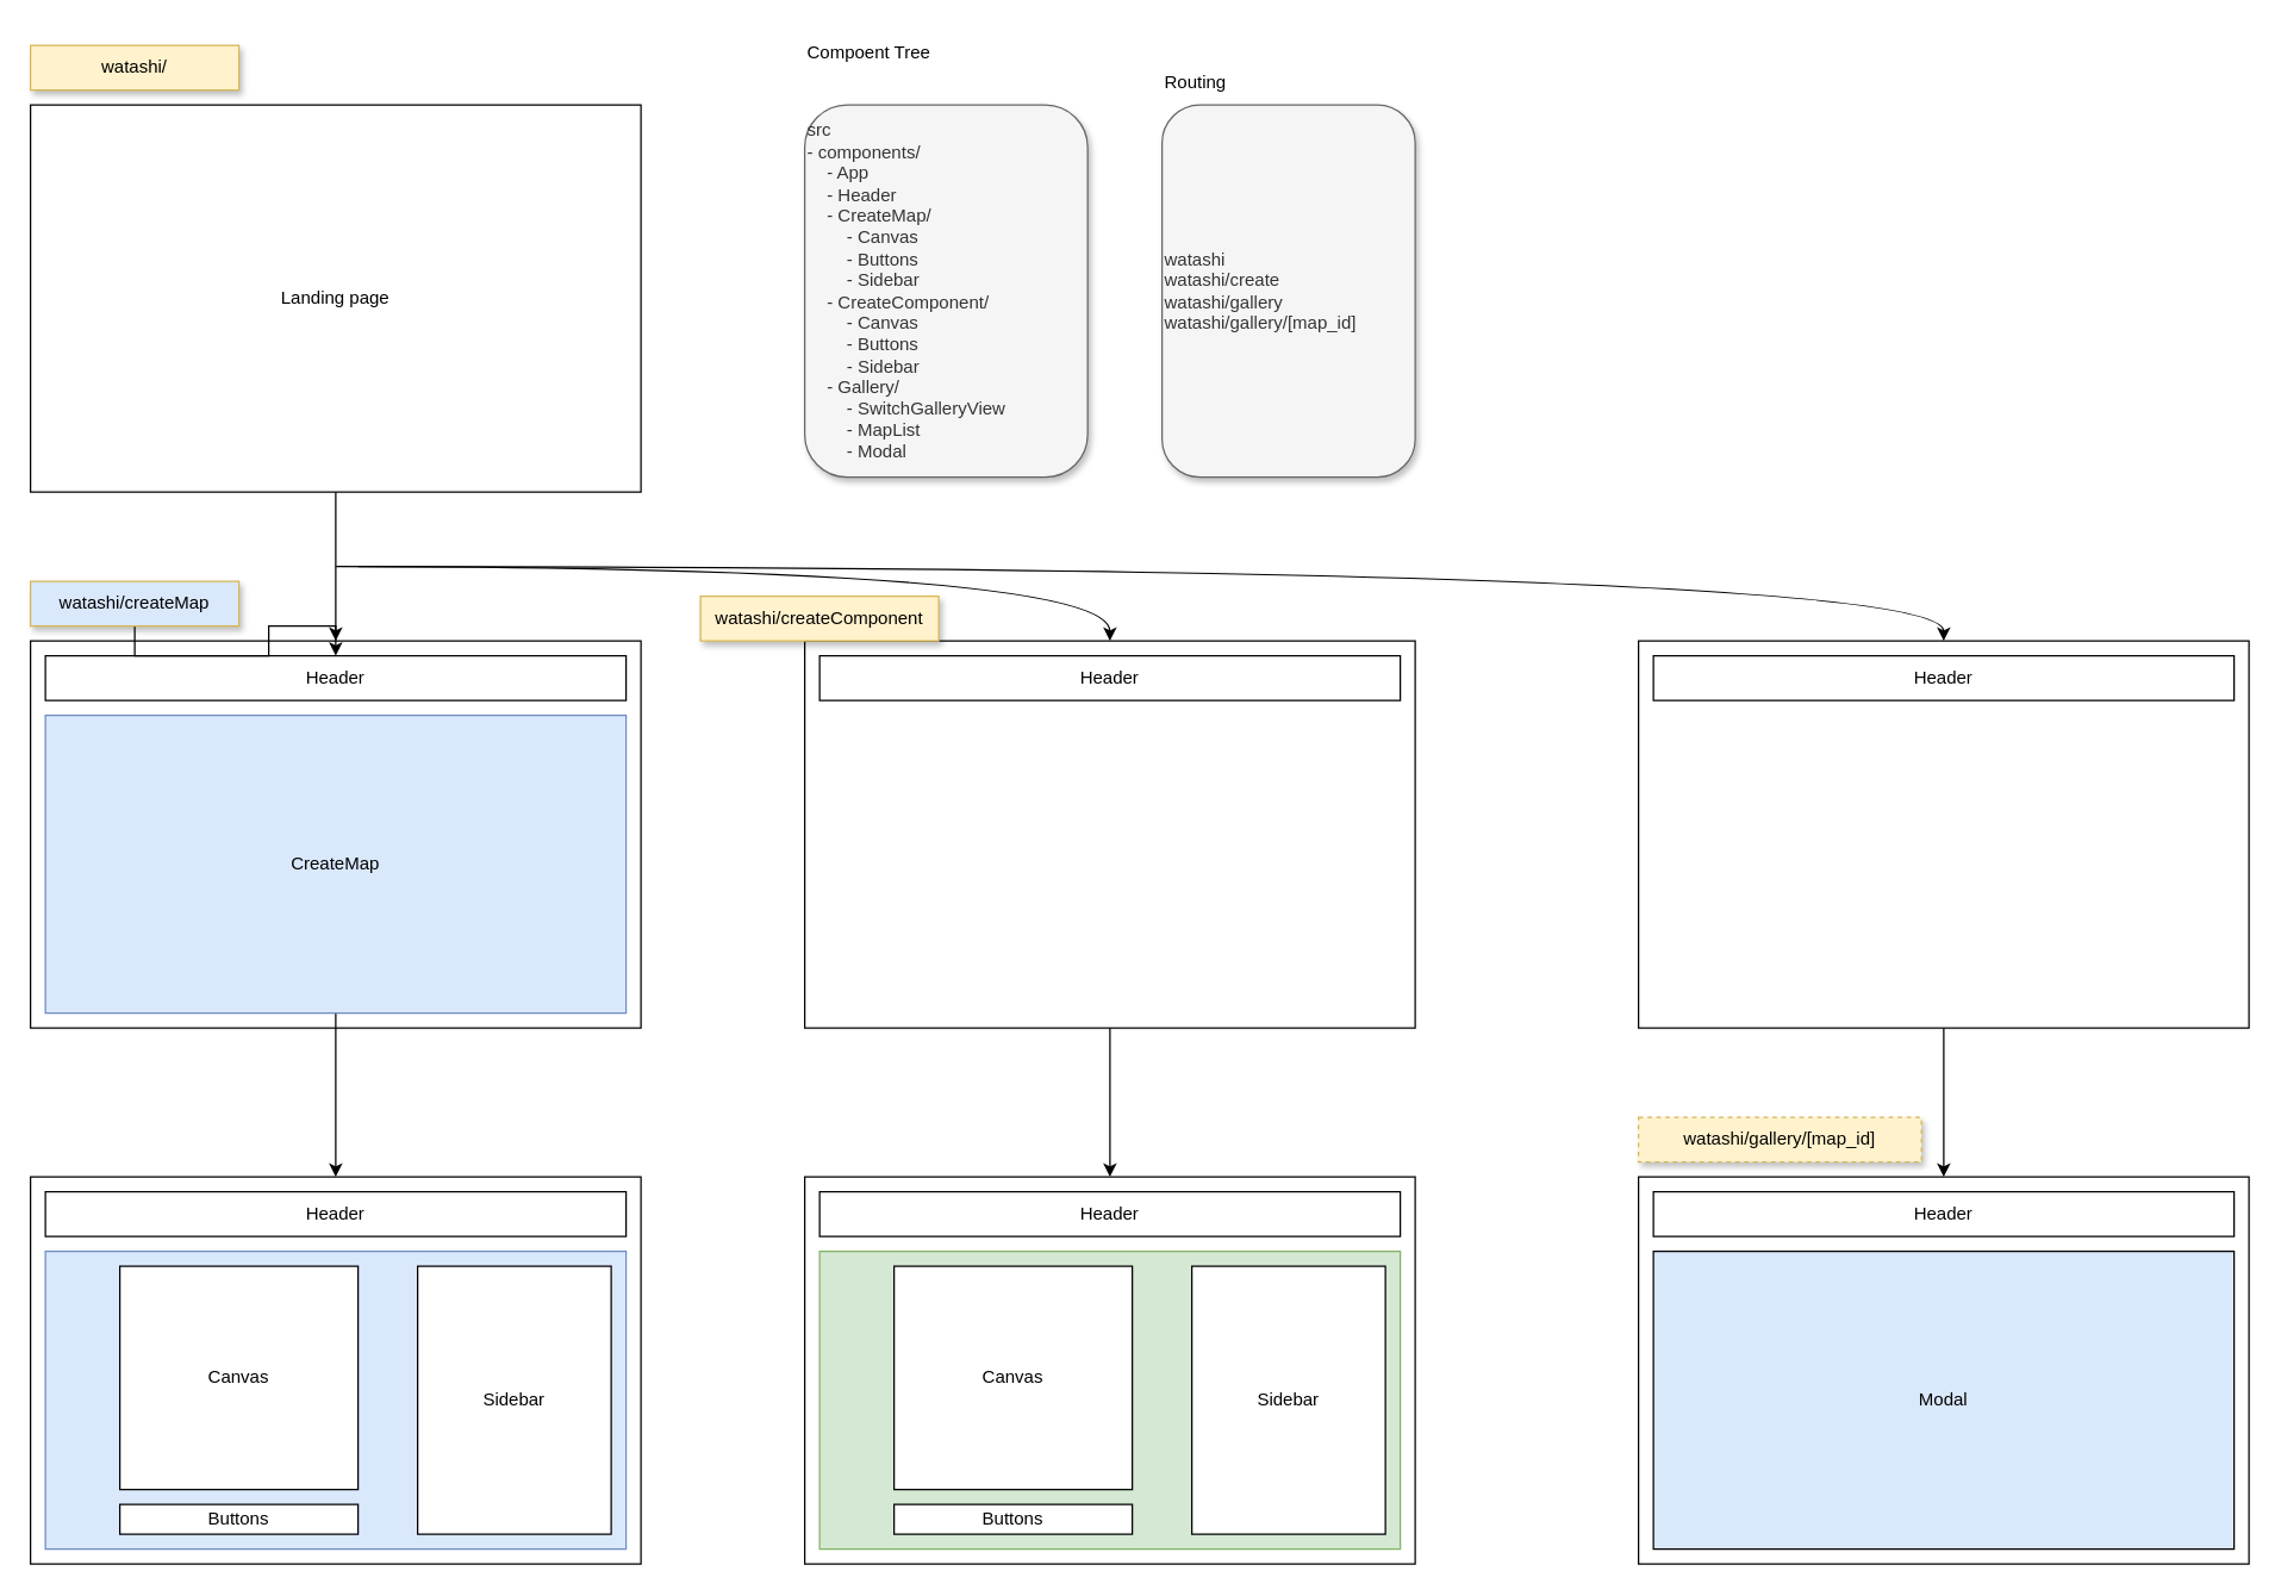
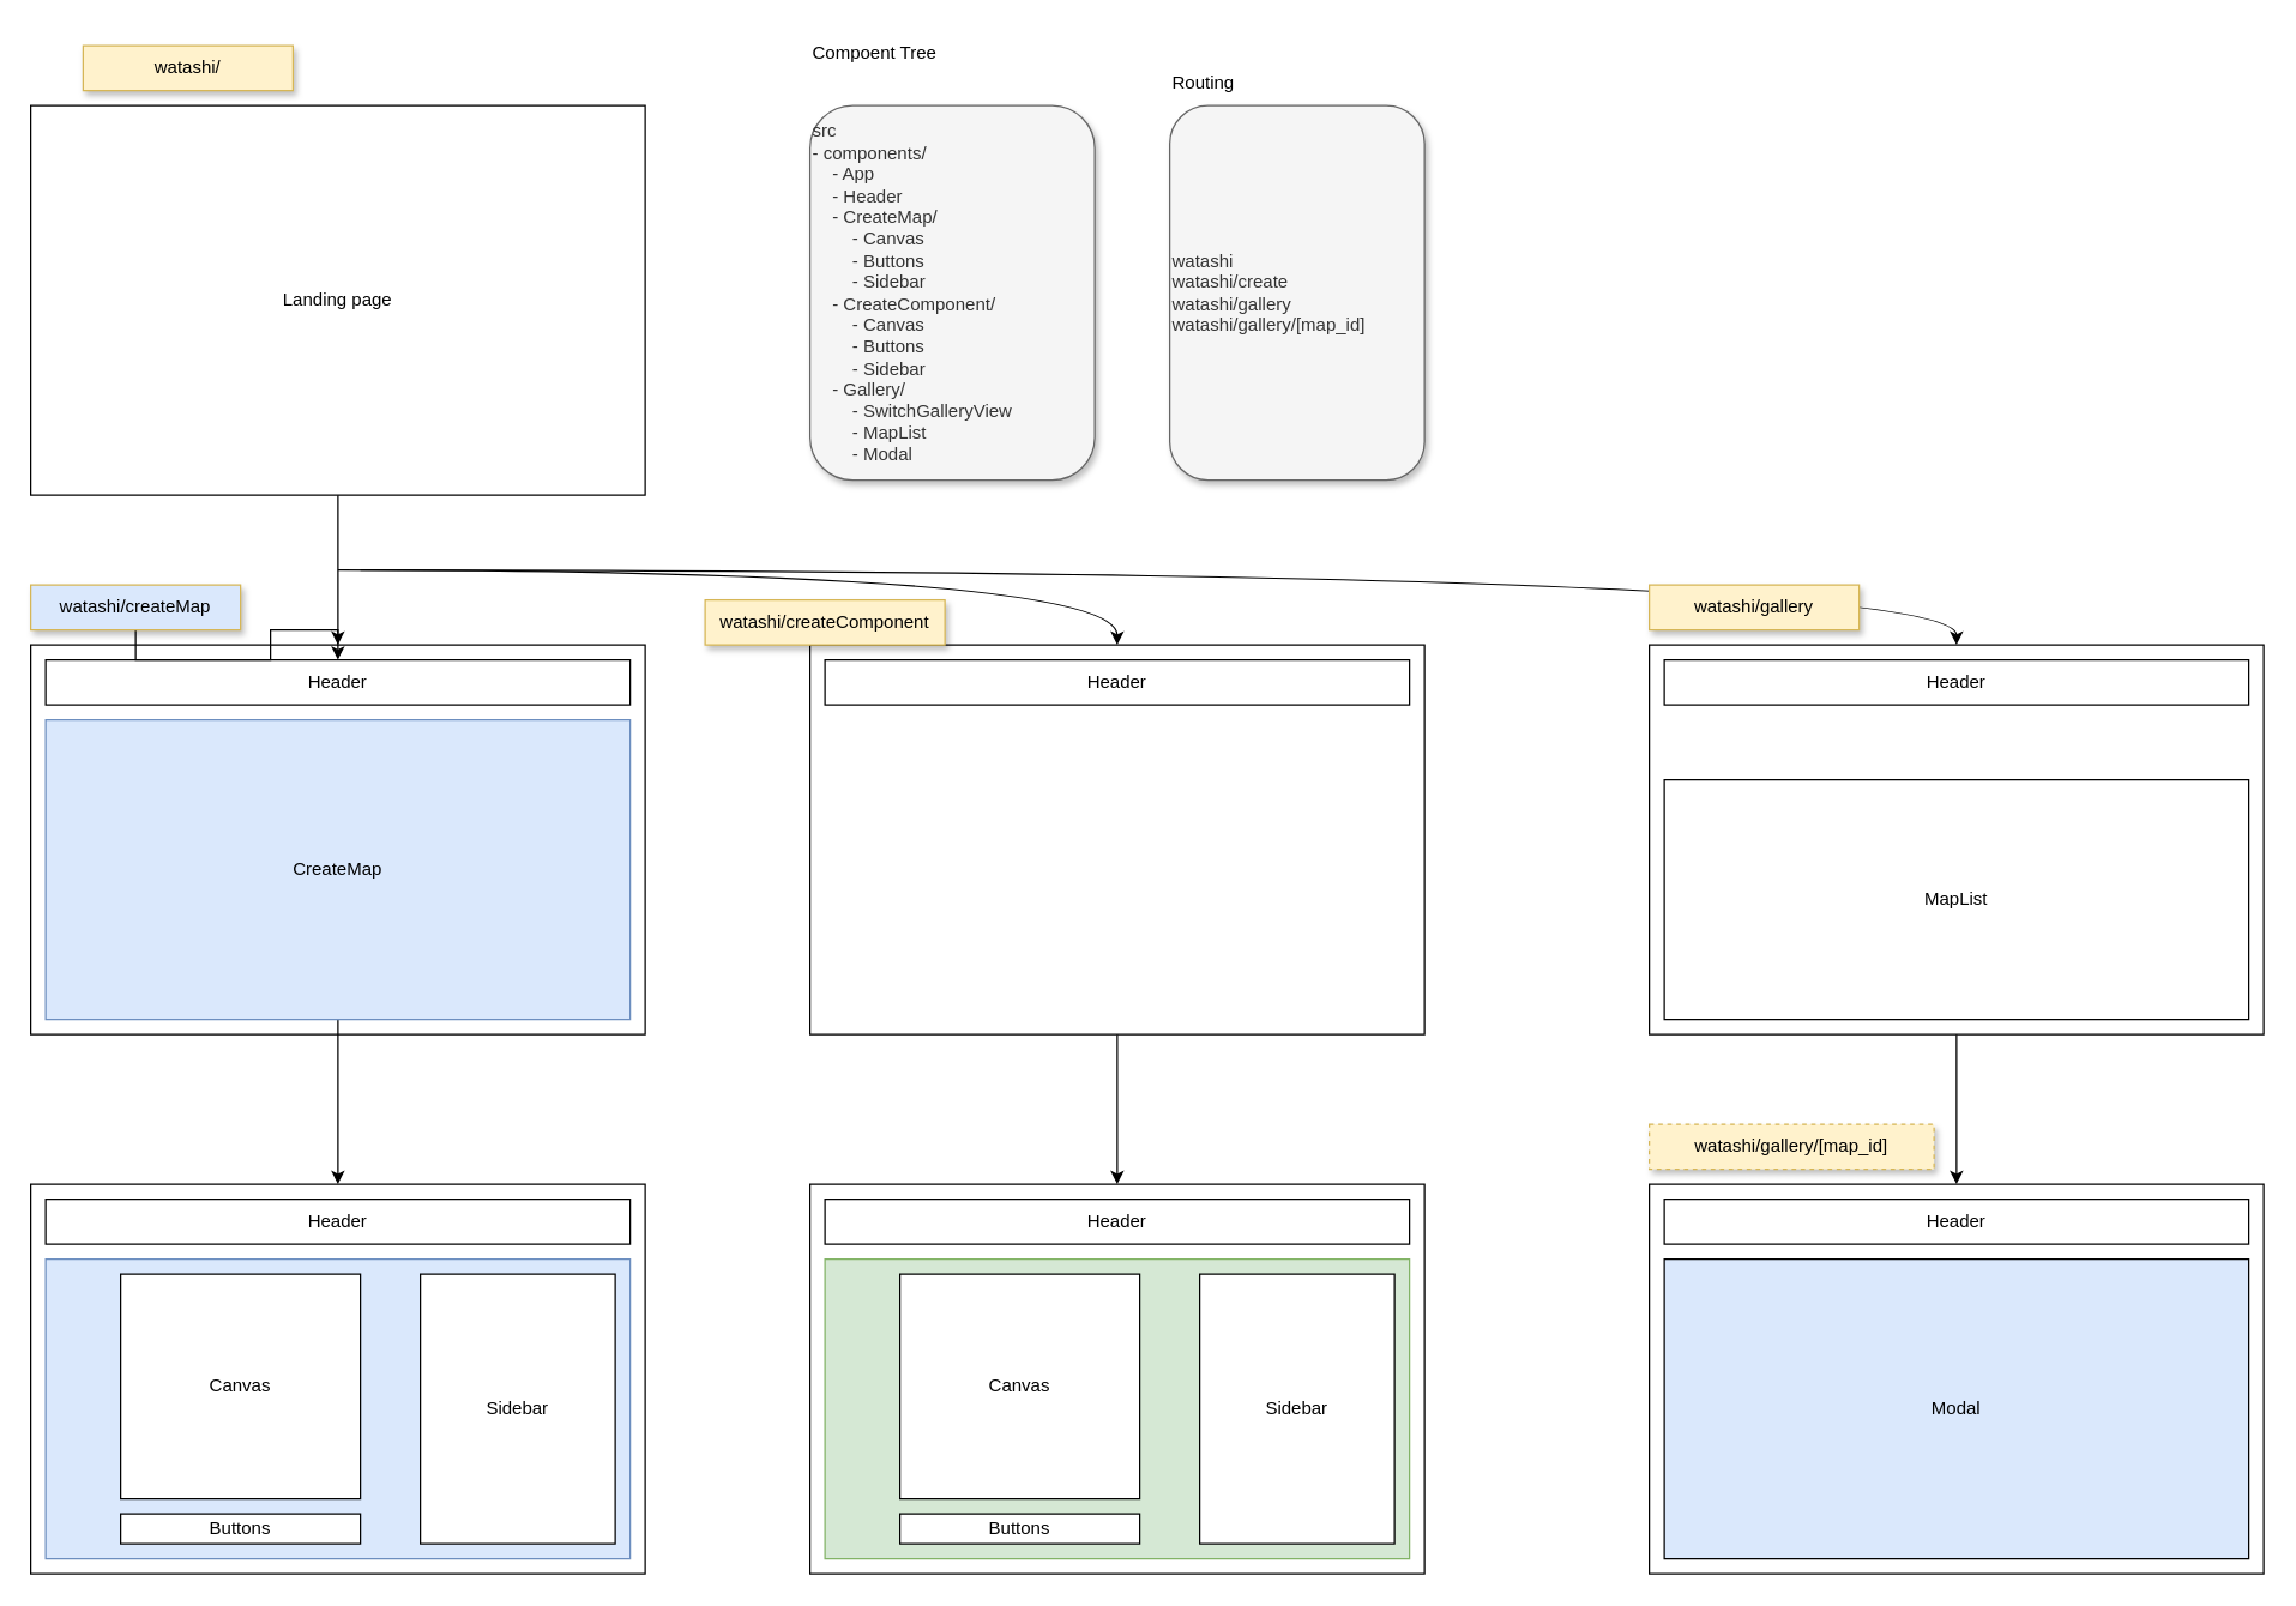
  <mxCell id="0" />
  <mxCell id="1" parent="0" />
  <mxCell id="2" style="edgeStyle=orthogonalEdgeStyle;rounded=0;orthogonalLoop=1;jettySize=auto;html=1;entryX=0.5;entryY=0;entryDx=0;entryDy=0;curved=1;" parent="1" target="9" edge="1"><mxGeometry relative="1" as="geometry"><mxPoint x="225" y="380" as="sourcePoint" /></mxGeometry></mxCell>
  <mxCell id="3" style="edgeStyle=orthogonalEdgeStyle;rounded=0;orthogonalLoop=1;jettySize=auto;html=1;entryX=0.5;entryY=0;entryDx=0;entryDy=0;curved=1;" parent="1" source="5" target="6" edge="1"><mxGeometry relative="1" as="geometry" /></mxCell>
  <mxCell id="4" style="edgeStyle=orthogonalEdgeStyle;curved=1;rounded=0;orthogonalLoop=1;jettySize=auto;html=1;entryX=0.5;entryY=0;entryDx=0;entryDy=0;" parent="1" target="26" edge="1"><mxGeometry relative="1" as="geometry"><mxPoint x="240" y="380" as="sourcePoint" /></mxGeometry></mxCell>
  <mxCell id="5" value="Landing page" style="rounded=0;whiteSpace=wrap;html=1;" parent="1" vertex="1"><mxGeometry x="20" y="70" width="410" height="260" as="geometry" /></mxCell>
  <mxCell id="6" value="" style="rounded=0;whiteSpace=wrap;html=1;" parent="1" vertex="1"><mxGeometry x="20" y="430" width="410" height="260" as="geometry" /></mxCell>
  <mxCell id="7" value="Header" style="rounded=0;whiteSpace=wrap;html=1;" parent="1" vertex="1"><mxGeometry x="30" y="440" width="390" height="30" as="geometry" /></mxCell>
  <mxCell id="8" style="edgeStyle=orthogonalEdgeStyle;curved=1;rounded=0;orthogonalLoop=1;jettySize=auto;html=1;entryX=0.5;entryY=0;entryDx=0;entryDy=0;" parent="1" source="9" target="19" edge="1"><mxGeometry relative="1" as="geometry" /></mxCell>
  <mxCell id="9" value="" style="rounded=0;whiteSpace=wrap;html=1;" parent="1" vertex="1"><mxGeometry x="540" y="430" width="410" height="260" as="geometry" /></mxCell>
  <mxCell id="10" value="" style="edgeStyle=orthogonalEdgeStyle;curved=1;rounded=0;orthogonalLoop=1;jettySize=auto;html=1;" parent="1" source="11" target="13" edge="1"><mxGeometry relative="1" as="geometry" /></mxCell>
  <mxCell id="11" value="CreateMap" style="rounded=0;whiteSpace=wrap;html=1;fillColor=#dae8fc;strokeColor=#6c8ebf;" parent="1" vertex="1"><mxGeometry x="30" y="480" width="390" height="200" as="geometry" /></mxCell>
  <mxCell id="12" value="Header" style="rounded=0;whiteSpace=wrap;html=1;" parent="1" vertex="1"><mxGeometry x="550" y="440" width="390" height="30" as="geometry" /></mxCell>
  <mxCell id="13" value="" style="rounded=0;whiteSpace=wrap;html=1;" parent="1" vertex="1"><mxGeometry x="20" y="790" width="410" height="260" as="geometry" /></mxCell>
  <mxCell id="14" value="Header" style="rounded=0;whiteSpace=wrap;html=1;" parent="1" vertex="1"><mxGeometry x="30" y="800" width="390" height="30" as="geometry" /></mxCell>
  <mxCell id="15" value="" style="rounded=0;whiteSpace=wrap;html=1;fillColor=#dae8fc;strokeColor=#6c8ebf;" parent="1" vertex="1"><mxGeometry x="30" y="840" width="390" height="200" as="geometry" /></mxCell>
  <mxCell id="16" value="Canvas" style="rounded=0;whiteSpace=wrap;html=1;" parent="1" vertex="1"><mxGeometry x="80" y="850" width="160" height="150" as="geometry" /></mxCell>
  <mxCell id="17" value="Sidebar" style="rounded=0;whiteSpace=wrap;html=1;" parent="1" vertex="1"><mxGeometry x="280" y="850" width="130" height="180" as="geometry" /></mxCell>
  <mxCell id="18" value="Buttons" style="rounded=0;whiteSpace=wrap;html=1;" parent="1" vertex="1"><mxGeometry x="80" y="1010" width="160" height="20" as="geometry" /></mxCell>
  <mxCell id="19" value="" style="rounded=0;whiteSpace=wrap;html=1;" parent="1" vertex="1"><mxGeometry x="540" y="790" width="410" height="260" as="geometry" /></mxCell>
  <mxCell id="20" value="Header" style="rounded=0;whiteSpace=wrap;html=1;" parent="1" vertex="1"><mxGeometry x="550" y="800" width="390" height="30" as="geometry" /></mxCell>
  <mxCell id="21" value="" style="rounded=0;whiteSpace=wrap;html=1;fillColor=#d5e8d4;strokeColor=#82b366;" parent="1" vertex="1"><mxGeometry x="550" y="840" width="390" height="200" as="geometry" /></mxCell>
  <mxCell id="22" value="Canvas" style="rounded=0;whiteSpace=wrap;html=1;" parent="1" vertex="1"><mxGeometry x="600" y="850" width="160" height="150" as="geometry" /></mxCell>
  <mxCell id="23" value="Sidebar" style="rounded=0;whiteSpace=wrap;html=1;" parent="1" vertex="1"><mxGeometry x="800" y="850" width="130" height="180" as="geometry" /></mxCell>
  <mxCell id="24" value="Buttons" style="rounded=0;whiteSpace=wrap;html=1;" parent="1" vertex="1"><mxGeometry x="600" y="1010" width="160" height="20" as="geometry" /></mxCell>
  <mxCell id="25" style="edgeStyle=orthogonalEdgeStyle;curved=1;rounded=0;orthogonalLoop=1;jettySize=auto;html=1;entryX=0.5;entryY=0;entryDx=0;entryDy=0;" parent="1" source="26" target="35" edge="1"><mxGeometry relative="1" as="geometry" /></mxCell>
  <mxCell id="26" value="" style="rounded=0;whiteSpace=wrap;html=1;" parent="1" vertex="1"><mxGeometry x="1100" y="430" width="410" height="260" as="geometry" /></mxCell>
  <mxCell id="27" value="Header" style="rounded=0;whiteSpace=wrap;html=1;" parent="1" vertex="1"><mxGeometry x="1110" y="440" width="390" height="30" as="geometry" /></mxCell>
+ <mxCell id="28" value="MapList" style="rounded=0;whiteSpace=wrap;html=1;" parent="1" vertex="1"><mxGeometry x="1110" y="520" width="390" height="160" as="geometry" /></mxCell>
  <mxCell id="29" value="src&lt;br&gt;- components/&lt;br&gt;&amp;nbsp; &amp;nbsp; - App&lt;br&gt;&amp;nbsp; &amp;nbsp; - Header&lt;br&gt;&amp;nbsp; &amp;nbsp; - CreateMap/&lt;br&gt;&amp;nbsp; &amp;nbsp; &amp;nbsp; &amp;nbsp; - Canvas&lt;br&gt;&amp;nbsp; &amp;nbsp; &amp;nbsp; &amp;nbsp; - Buttons&lt;br&gt;&amp;nbsp; &amp;nbsp; &amp;nbsp; &amp;nbsp; - Sidebar&lt;br&gt;&amp;nbsp; &amp;nbsp; - CreateComponent/&lt;br&gt;&amp;nbsp; &amp;nbsp; &amp;nbsp; &amp;nbsp; - Canvas&lt;br&gt;&amp;nbsp; &amp;nbsp; &amp;nbsp; &amp;nbsp; - Buttons&lt;br&gt;&amp;nbsp; &amp;nbsp; &amp;nbsp; &amp;nbsp; - Sidebar&lt;br&gt;&amp;nbsp; &amp;nbsp; - Gallery/&lt;br&gt;&amp;nbsp; &amp;nbsp; &amp;nbsp; &amp;nbsp; - SwitchGalleryView&lt;br&gt;&amp;nbsp; &amp;nbsp; &amp;nbsp; &amp;nbsp; - MapList&lt;br&gt;&amp;nbsp; &amp;nbsp; &amp;nbsp; &amp;nbsp; - Modal" style="rounded=1;whiteSpace=wrap;html=1;fillColor=#f5f5f5;fontColor=#333333;strokeColor=#666666;align=left;shadow=1;" parent="1" vertex="1"><mxGeometry x="540" y="70" width="190" height="250" as="geometry" /></mxCell>
  <mxCell id="30" value="watashi&lt;br&gt;watashi/create&lt;br&gt;watashi/gallery&lt;br&gt;watashi/gallery/[map_id]" style="rounded=1;whiteSpace=wrap;html=1;fillColor=#f5f5f5;fontColor=#333333;strokeColor=#666666;align=left;shadow=1;" parent="1" vertex="1"><mxGeometry x="780" y="70" width="170" height="250" as="geometry" /></mxCell>
- <mxCell id="31" value="watashi/" style="rounded=0;whiteSpace=wrap;html=1;shadow=1;fillColor=#fff2cc;strokeColor=#d6b656;" parent="1" vertex="1"><mxGeometry x="20" y="30" width="140" height="30" as="geometry" /></mxCell>
+ <mxCell id="31" value="watashi/" style="rounded=0;whiteSpace=wrap;html=1;shadow=1;fillColor=#fff2cc;strokeColor=#d6b656;" parent="1" vertex="1"><mxGeometry x="55" y="30" width="140" height="30" as="geometry" /></mxCell>
  <mxCell id="32" value="" style="edgeStyle=orthogonalEdgeStyle;rounded=0;orthogonalLoop=1;jettySize=auto;html=1;" edge="1" parent="1" source="33" target="7"><mxGeometry relative="1" as="geometry" /></mxCell>
  <mxCell id="33" value="watashi/createMap" style="rounded=0;whiteSpace=wrap;html=1;shadow=1;fillColor=#dae8fc;strokeColor=#d6b656;" parent="1" vertex="1"><mxGeometry x="20" y="390" width="140" height="30" as="geometry" /></mxCell>
+ <mxCell id="34" value="watashi/gallery" style="rounded=0;whiteSpace=wrap;html=1;shadow=1;fillColor=#fff2cc;strokeColor=#d6b656;" parent="1" vertex="1"><mxGeometry x="1100" y="390" width="140" height="30" as="geometry" /></mxCell>
  <mxCell id="35" value="" style="rounded=0;whiteSpace=wrap;html=1;" parent="1" vertex="1"><mxGeometry x="1100" y="790" width="410" height="260" as="geometry" /></mxCell>
  <mxCell id="36" value="watashi/gallery/[map_id]" style="rounded=0;whiteSpace=wrap;html=1;shadow=1;fillColor=#fff2cc;strokeColor=#d6b656;dashed=1;" parent="1" vertex="1"><mxGeometry x="1100" y="750" width="190" height="30" as="geometry" /></mxCell>
  <mxCell id="37" value="Modal" style="rounded=0;whiteSpace=wrap;html=1;fillColor=#dae8fc;" parent="1" vertex="1"><mxGeometry x="1110" y="840" width="390" height="200" as="geometry" /></mxCell>
  <mxCell id="38" value="Header" style="rounded=0;whiteSpace=wrap;html=1;" parent="1" vertex="1"><mxGeometry x="1110" y="800" width="390" height="30" as="geometry" /></mxCell>
  <mxCell id="39" value="Compoent Tree" style="text;html=1;align=left;verticalAlign=middle;resizable=0;points=[];autosize=1;strokeColor=none;fillColor=none;" parent="1" vertex="1"><mxGeometry x="540" y="20" width="110" height="30" as="geometry" /></mxCell>
  <mxCell id="40" value="Routing" style="text;html=1;align=left;verticalAlign=middle;resizable=0;points=[];autosize=1;strokeColor=none;fillColor=none;" parent="1" vertex="1"><mxGeometry x="780" y="40" width="60" height="30" as="geometry" /></mxCell>
  <mxCell id="41" value="watashi/createComponent" style="rounded=0;whiteSpace=wrap;html=1;shadow=1;fillColor=#fff2cc;strokeColor=#d6b656;" vertex="1" parent="1"><mxGeometry x="470" y="400" width="160" height="30" as="geometry" /></mxCell>
